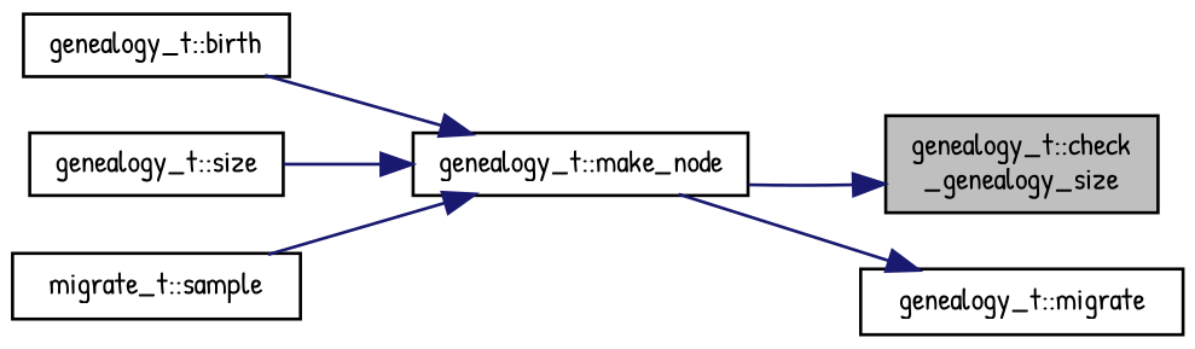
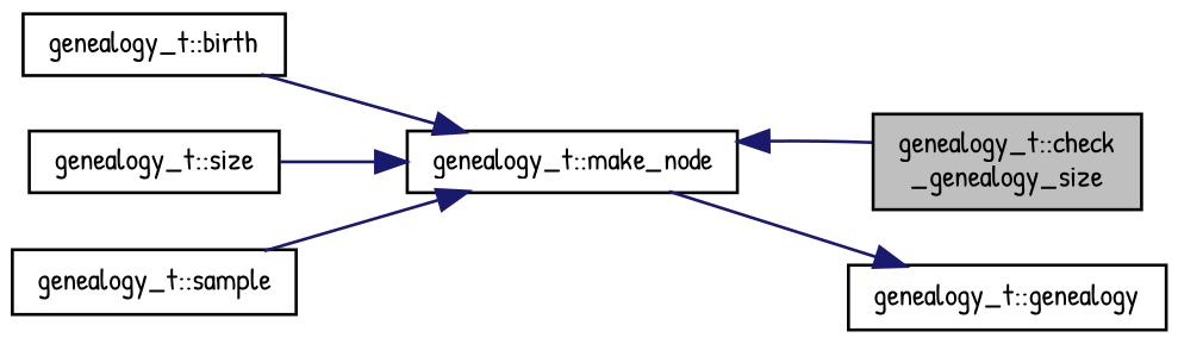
  digraph {
    fontname="Patrick Hand"
    rankdir=RL
    node [color=black fillcolor=white fontname="Patrick Hand" fontsize=10 shape=record style=filled]
    edge [color=midnightblue dir=back fontname="Patrick Hand" fontsize=10 labelfontname=Helvetica labelfontsize=10 style=solid]
    n1 [fillcolor=grey75 fontcolor=black height=0.2 label="genealogy_t::check\l_genealogy_size" width=0.4]
    n2 [height=0.2 label="genealogy_t::make_node" width=0.4]
    n3 [height=0.2 label="genealogy_t::birth" width=0.4]
    n4 [height=0.2 label="genealogy_t::size" width=0.4]
-   n5 [height=0.2 label="migrate_t::sample" width=0.4]
-   n6 [height=0.2 label="genealogy_t::migrate" width=0.4]
-   n1 -> n2
+   n5 [height=0.2 label="genealogy_t::sample" width=0.4]
+   n6 [height=0.2 label="genealogy_t::genealogy" width=0.4]
+   n2 -> n1
    n2 -> n3
    n2 -> n4
    n2 -> n5
    n6 -> n2
  }
